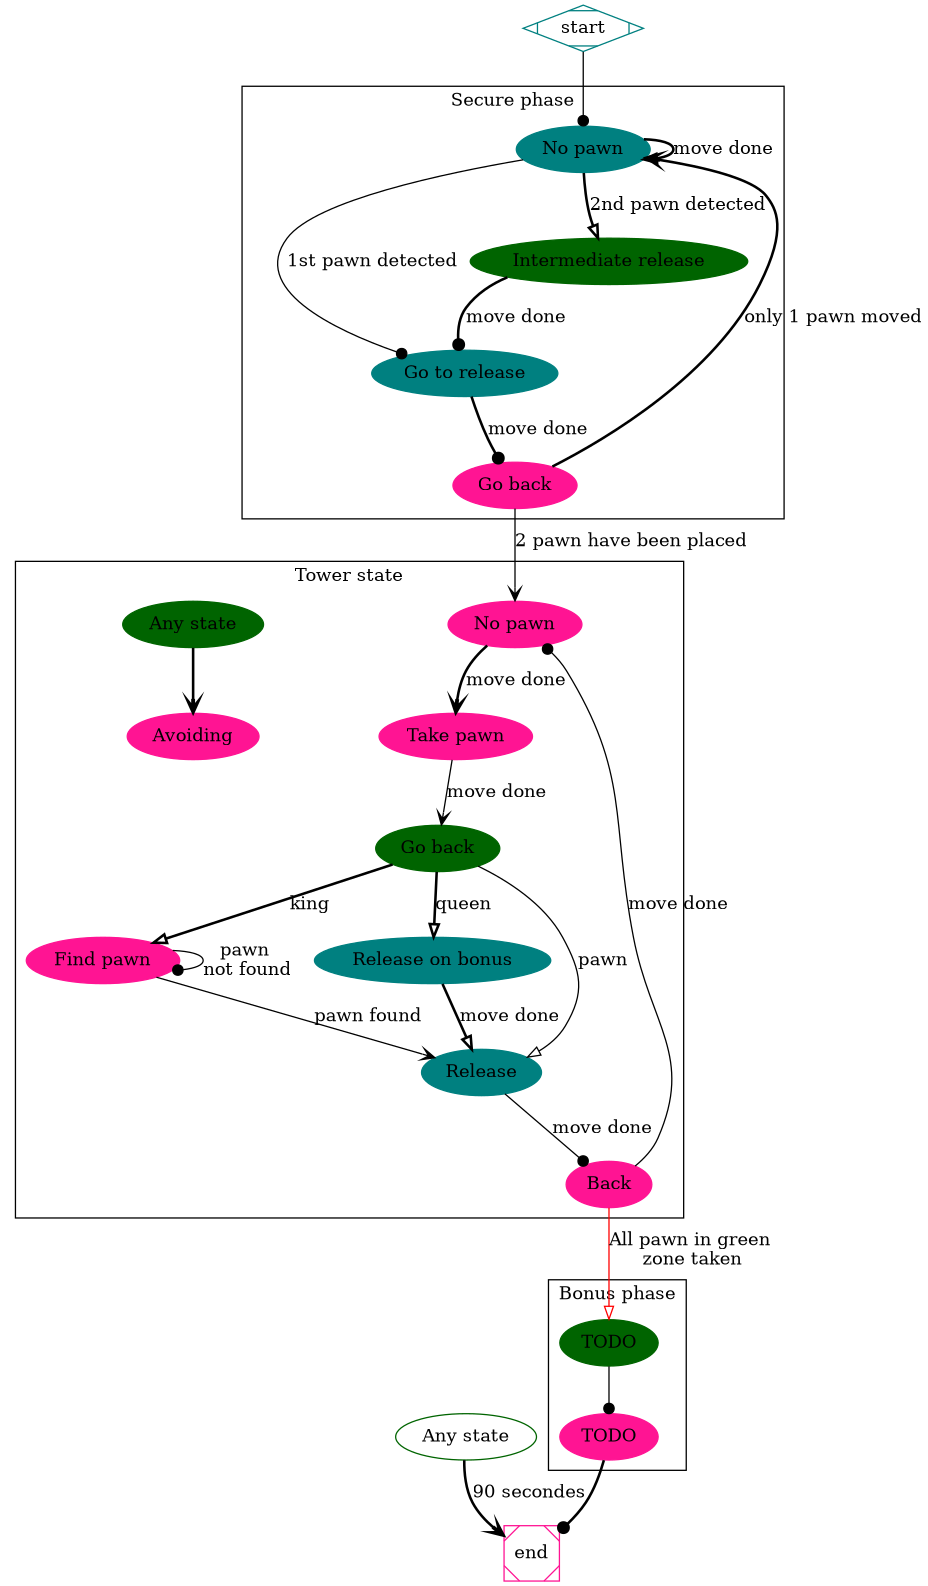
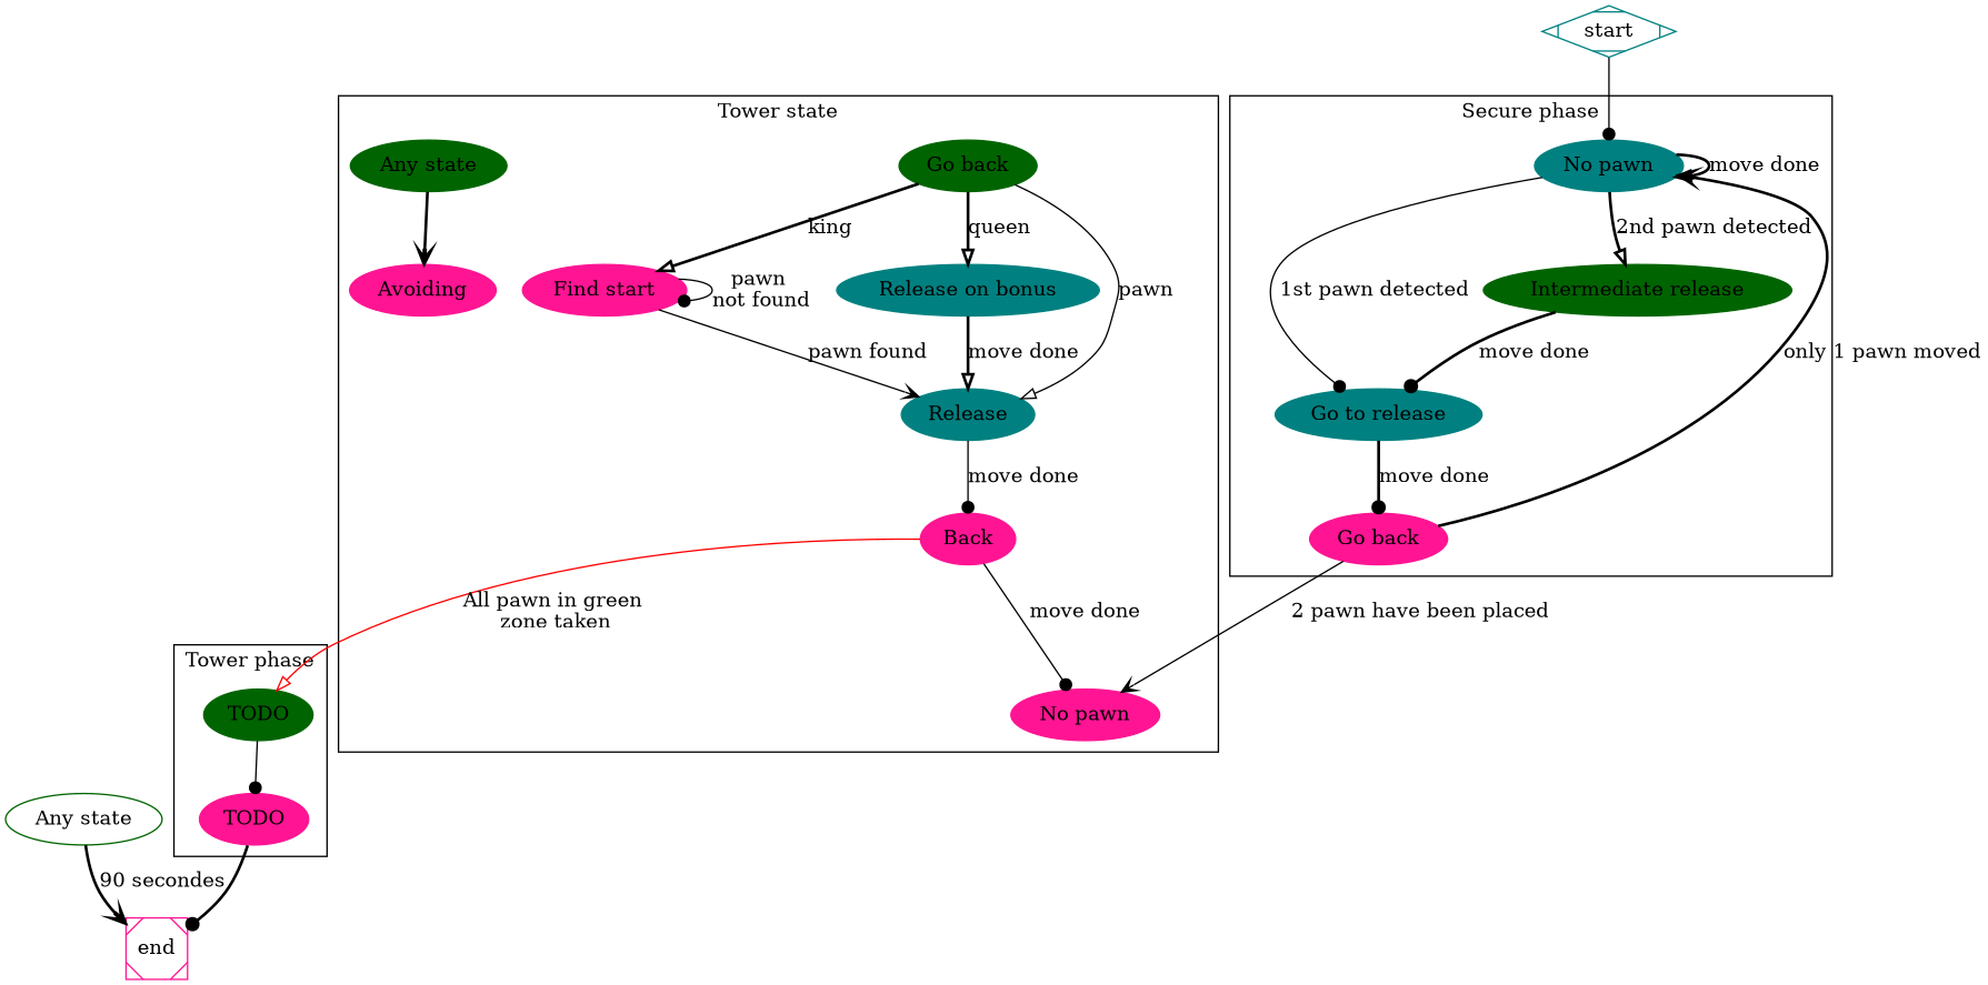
  digraph {
    node [color=deeppink style=filled]
    edge [arrowhead=dot style=bold]
    n1 [color=teal label="No pawn"]
    n2 [color=teal label="Go to release"]
    n3 [color=darkgreen label="Intermediate release"]
    n4 [label="Go back"]
    n5 [label="No pawn"]
-   n6 [label="Take pawn"]
    n7 [color=darkgreen label="Go back"]
-   n8 [label="Find pawn"]
+   n8 [label="Find start"]
    n9 [color=teal label="Release on bonus"]
    n10 [color=teal label=Release]
    n11 [label=Back]
    n12 [color=darkgreen label="Any state"]
    n13 [label=Avoiding]
    n14 [color=darkgreen label=TODO]
    n15 [label=TODO]
    end [shape=Msquare style=""]
    n17 [color=darkgreen label="Any state" style=""]
    start [color=teal shape=Mdiamond style=""]
    subgraph cluster_1 {
      color=black
      label="Secure phase"
      n1
      n2
      n3
      n4
    }
    subgraph cluster_2 {
      color=black
      label="Tower state"
      n5
-     n6
      n7
      n8
      n9
      n10
      n11
      n12
      n13
    }
    subgraph cluster_3 {
      color=black
-     label="Bonus phase"
+     label="Tower phase"
      n14
      n15
    }
    n1 -> n1 [arrowhead=onormal label="move done"]
    n1 -> n2 [label="1st pawn detected" style=solid]
    n1 -> n3 [arrowhead=onormal label="2nd pawn detected"]
    n2 -> n4 [label="move done"]
    n3 -> n2 [label="move done"]
    n4 -> n1 [arrowhead=vee label="only 1 pawn moved"]
    n4 -> n5 [arrowhead=vee label="2 pawn have been placed" style=solid]
-   n5 -> n6 [arrowhead=vee label="move done"]
-   n6 -> n7 [arrowhead=vee label="move done" style=solid]
    n7 -> n8 [arrowhead=onormal label=king]
    n7 -> n9 [arrowhead=onormal label=queen]
    n7 -> n10 [arrowhead=onormal label=pawn style=solid]
    n8 -> n8 [label="pawn \nnot found" style=solid]
    n8 -> n10 [arrowhead=vee label="pawn found" style=solid]
    n9 -> n10 [arrowhead=onormal label="move done"]
    n10 -> n11 [label="move done" style=solid]
    n11 -> n5 [label="move done" style=solid]
    n11 -> n14 [arrowhead=onormal color=red label="All pawn in green \nzone taken" style=solid]
    n12 -> n13 [arrowhead=vee]
    n14 -> n15 [style=solid]
    n15 -> end
    n17 -> end [arrowhead=vee label="90 secondes"]
    start -> n1 [style=solid]
  }
